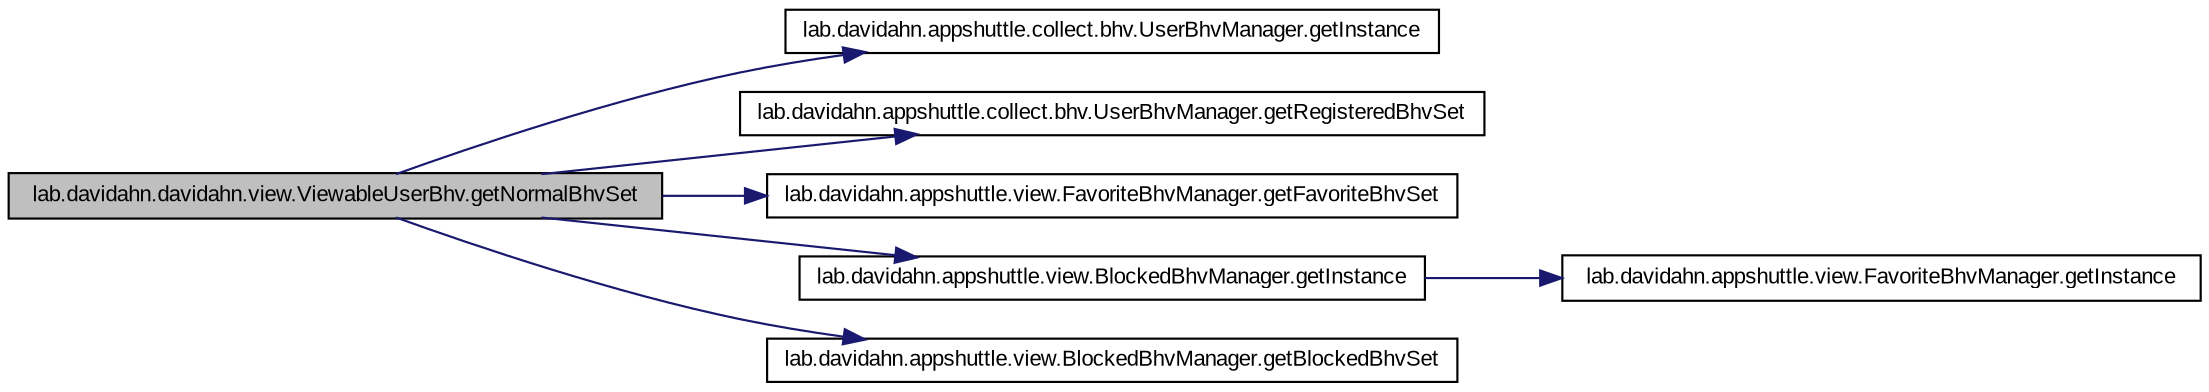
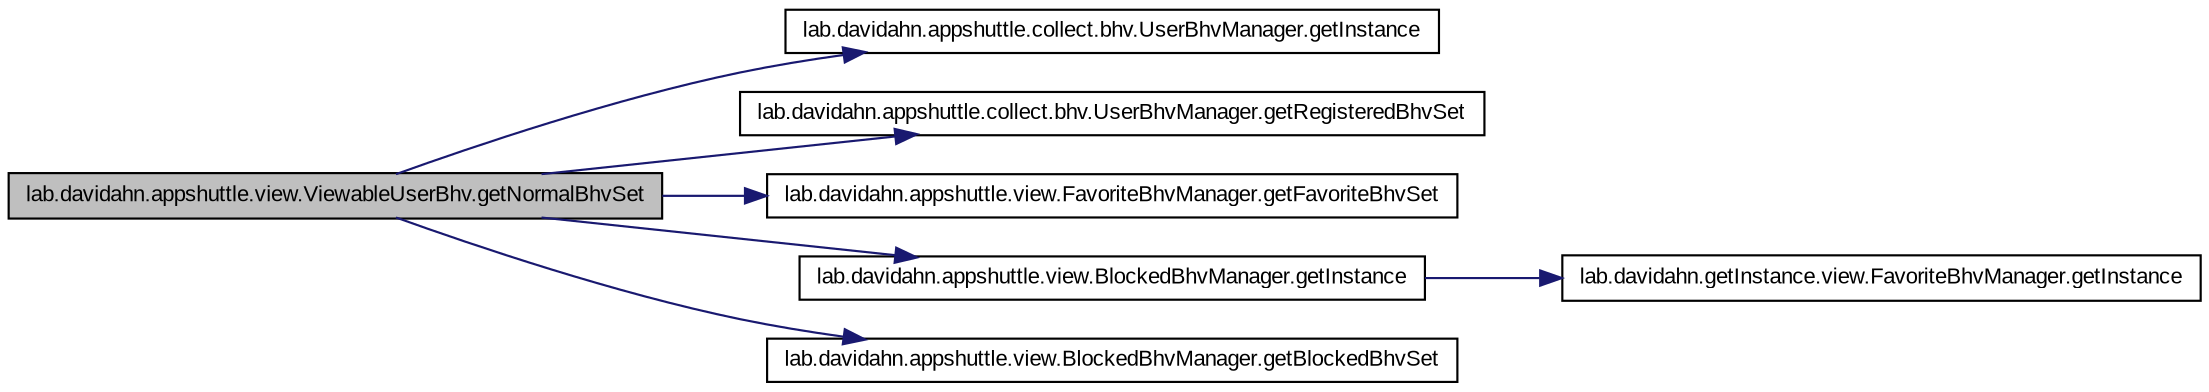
  digraph {
    fontname="Liberation Sans"
    rankdir=LR
    node [color=black fillcolor=white fontname="Liberation Sans" fontsize=10 shape=record style=filled]
    edge [color=midnightblue fontname="Liberation Sans" fontsize=10 labelfontname=Helvetica labelfontsize=10 style=solid]
-   n1 [fillcolor=grey75 fontcolor=black height=0.2 label="lab.davidahn.davidahn.view.ViewableUserBhv.getNormalBhvSet" width=0.4]
+   n1 [fillcolor=grey75 fontcolor=black height=0.2 label="lab.davidahn.appshuttle.view.ViewableUserBhv.getNormalBhvSet" width=0.4]
    n2 [height=0.2 label="lab.davidahn.appshuttle.collect.bhv.UserBhvManager.getInstance" width=0.4]
    n3 [height=0.2 label="lab.davidahn.appshuttle.collect.bhv.UserBhvManager.getRegisteredBhvSet" width=0.4]
    n4 [height=0.2 label="lab.davidahn.appshuttle.view.FavoriteBhvManager.getFavoriteBhvSet" width=0.4]
    n5 [height=0.2 label="lab.davidahn.appshuttle.view.BlockedBhvManager.getInstance" width=0.4]
    n6 [height=0.2 label="lab.davidahn.appshuttle.view.BlockedBhvManager.getBlockedBhvSet" width=0.4]
-   n7 [height=0.2 label="lab.davidahn.appshuttle.view.FavoriteBhvManager.getInstance" width=0.4]
+   n7 [height=0.2 label="lab.davidahn.getInstance.view.FavoriteBhvManager.getInstance" width=0.4]
    n1 -> n2
    n1 -> n3
    n1 -> n4
    n1 -> n5
    n1 -> n6
    n5 -> n7
  }
